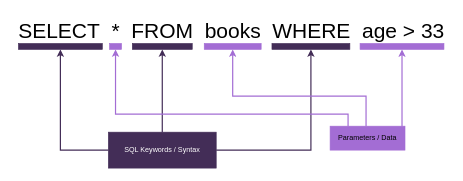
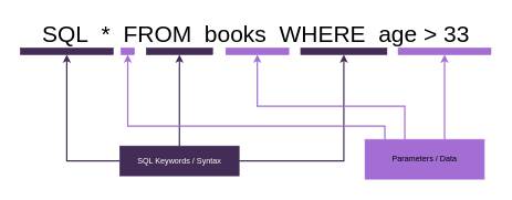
  <mxCell id="0" />
  <mxCell id="1" parent="0" />
- <mxCell id="2" value="SELECT&amp;nbsp; *&amp;nbsp; FROM&amp;nbsp; books&amp;nbsp; WHERE&amp;nbsp; age &amp;gt; 33" style="text;html=1;align=center;verticalAlign=middle;resizable=0;points=[];autosize=1;strokeColor=none;fillColor=none;fontSize=35;" vertex="1" parent="1"><mxGeometry x="20" y="20" width="730" height="60" as="geometry" /></mxCell>
+ <mxCell id="2" value="SQL&amp;nbsp; *&amp;nbsp; FROM&amp;nbsp; books&amp;nbsp; WHERE&amp;nbsp; age &amp;gt; 33" style="text;html=1;align=center;verticalAlign=middle;resizable=0;points=[];autosize=1;strokeColor=none;fillColor=none;fontSize=35;" vertex="1" parent="1"><mxGeometry x="20" y="20" width="730" height="60" as="geometry" /></mxCell>
  <mxCell id="3" value="" style="rounded=0;whiteSpace=wrap;html=1;fillColor=#432D57;strokeColor=#432D57;" vertex="1" parent="1"><mxGeometry x="30" y="72" width="140" height="10" as="geometry" /></mxCell>
  <mxCell id="4" value="" style="rounded=0;whiteSpace=wrap;html=1;fillColor=#432D57;strokeColor=#432D57;" vertex="1" parent="1"><mxGeometry x="220" y="72" width="100" height="10" as="geometry" /></mxCell>
  <mxCell id="5" value="" style="rounded=0;whiteSpace=wrap;html=1;fillColor=#432D57;strokeColor=#432D57;" vertex="1" parent="1"><mxGeometry x="453" y="72" width="130" height="10" as="geometry" /></mxCell>
  <mxCell id="6" value="" style="rounded=0;whiteSpace=wrap;html=1;fillColor=#A36DD4;strokeColor=#A36DD4;" vertex="1" parent="1"><mxGeometry x="340" y="72" width="95" height="10" as="geometry" /></mxCell>
  <mxCell id="7" value="" style="rounded=0;whiteSpace=wrap;html=1;fillColor=#A36DD4;strokeColor=#A36DD4;" vertex="1" parent="1"><mxGeometry x="182" y="72" width="20" height="10" as="geometry" /></mxCell>
  <mxCell id="8" value="" style="rounded=0;whiteSpace=wrap;html=1;fillColor=#A36DD4;strokeColor=#A36DD4;" vertex="1" parent="1"><mxGeometry x="600" y="72" width="140" height="10" as="geometry" /></mxCell>
  <mxCell id="9" style="edgeStyle=orthogonalEdgeStyle;rounded=0;orthogonalLoop=1;jettySize=auto;html=1;entryX=0.5;entryY=1;entryDx=0;entryDy=0;strokeColor=#432D57;strokeWidth=2;" edge="1" parent="1" source="12" target="3"><mxGeometry relative="1" as="geometry" /></mxCell>
  <mxCell id="10" style="edgeStyle=orthogonalEdgeStyle;rounded=0;orthogonalLoop=1;jettySize=auto;html=1;entryX=0.5;entryY=1;entryDx=0;entryDy=0;strokeColor=#432D57;strokeWidth=2;" edge="1" parent="1" source="12" target="4"><mxGeometry relative="1" as="geometry" /></mxCell>
  <mxCell id="11" style="edgeStyle=orthogonalEdgeStyle;rounded=0;orthogonalLoop=1;jettySize=auto;html=1;entryX=0.5;entryY=1;entryDx=0;entryDy=0;strokeColor=#432D57;strokeWidth=2;" edge="1" parent="1" source="12" target="5"><mxGeometry relative="1" as="geometry" /></mxCell>
- <mxCell id="12" value="SQL Keywords / Syntax" style="rounded=0;whiteSpace=wrap;html=1;strokeColor=#432D57;fillColor=#432D57;fontColor=#FFFFFF;" vertex="1" parent="1"><mxGeometry x="180" y="220" width="180" height="60" as="geometry" /></mxCell>
+ <mxCell id="12" value="SQL Keywords / Syntax" style="rounded=0;whiteSpace=wrap;html=1;strokeColor=#432D57;fillColor=#432D57;fontColor=#FFFFFF;" vertex="1" parent="1"><mxGeometry x="180" y="220" width="180" height="45" as="geometry" /></mxCell>
  <mxCell id="13" style="edgeStyle=orthogonalEdgeStyle;rounded=0;orthogonalLoop=1;jettySize=auto;html=1;entryX=0.5;entryY=1;entryDx=0;entryDy=0;strokeColor=#A36DD4;strokeWidth=2;" edge="1" parent="1" source="16" target="7"><mxGeometry relative="1" as="geometry"><Array as="points"><mxPoint x="580" y="190" /><mxPoint x="192" y="190" /></Array></mxGeometry></mxCell>
  <mxCell id="14" style="edgeStyle=orthogonalEdgeStyle;rounded=0;orthogonalLoop=1;jettySize=auto;html=1;entryX=0.5;entryY=1;entryDx=0;entryDy=0;strokeColor=#A36DD4;strokeWidth=2;" edge="1" parent="1" source="16" target="6"><mxGeometry relative="1" as="geometry"><Array as="points"><mxPoint x="610" y="160" /><mxPoint x="388" y="160" /></Array></mxGeometry></mxCell>
  <mxCell id="15" style="edgeStyle=orthogonalEdgeStyle;rounded=0;orthogonalLoop=1;jettySize=auto;html=1;entryX=0.5;entryY=1;entryDx=0;entryDy=0;strokeColor=#A36DD4;strokeWidth=2;" edge="1" parent="1" source="16" target="8"><mxGeometry relative="1" as="geometry"><Array as="points"><mxPoint x="670" y="190" /><mxPoint x="670" y="190" /></Array></mxGeometry></mxCell>
- <mxCell id="16" value="Parameters / Data" style="rounded=0;whiteSpace=wrap;html=1;strokeColor=#A36DD4;fillColor=#A36DD4;" vertex="1" parent="1"><mxGeometry x="550" y="210" width="125" height="40" as="geometry" /></mxCell>
+ <mxCell id="16" value="Parameters / Data" style="rounded=0;whiteSpace=wrap;html=1;strokeColor=#A36DD4;fillColor=#A36DD4;" vertex="1" parent="1"><mxGeometry x="550" y="210" width="180" height="60" as="geometry" /></mxCell>
